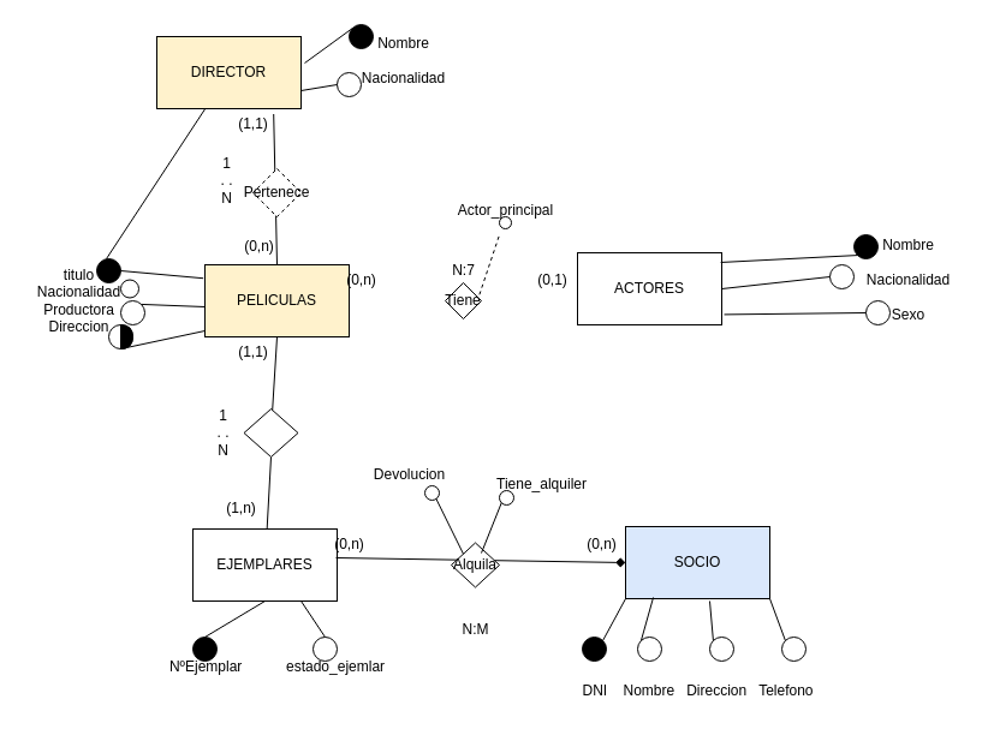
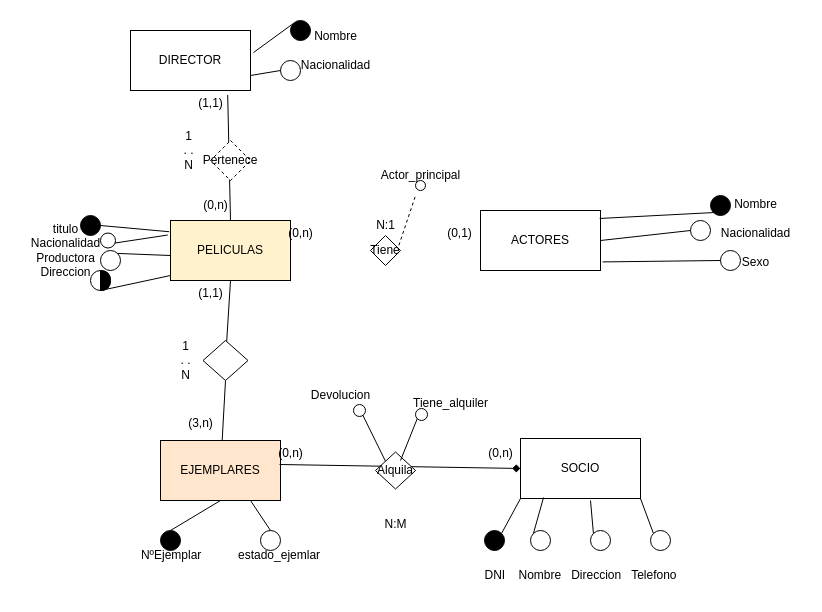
  <mxCell id="0" />
  <mxCell id="1" parent="0" />
  <mxCell id="2" value="PELICULAS" style="whiteSpace=wrap;html=1;fillColor=#fff2cc;" vertex="1" parent="1"><mxGeometry x="170" y="220" width="120" height="60" as="geometry" /></mxCell>
- <mxCell id="3" value="DIRECTOR" style="whiteSpace=wrap;html=1;fillColor=#fff2cc;" vertex="1" parent="1"><mxGeometry x="130" y="30" width="120" height="60" as="geometry" /></mxCell>
- <mxCell id="4" value="EJEMPLARES" style="whiteSpace=wrap;html=1;" vertex="1" parent="1"><mxGeometry x="160" y="440" width="120" height="60" as="geometry" /></mxCell>
- <mxCell id="5" value="SOCIO" style="whiteSpace=wrap;html=1;fillColor=#dae8fc;" vertex="1" parent="1"><mxGeometry x="520" y="438" width="120" height="60" as="geometry" /></mxCell>
+ <mxCell id="3" value="DIRECTOR" style="whiteSpace=wrap;html=1;" vertex="1" parent="1"><mxGeometry x="130" y="30" width="120" height="60" as="geometry" /></mxCell>
+ <mxCell id="4" value="EJEMPLARES" style="whiteSpace=wrap;html=1;fillColor=#ffe6cc;" vertex="1" parent="1"><mxGeometry x="160" y="440" width="120" height="60" as="geometry" /></mxCell>
+ <mxCell id="5" value="SOCIO" style="whiteSpace=wrap;html=1;" vertex="1" parent="1"><mxGeometry x="520" y="438" width="120" height="60" as="geometry" /></mxCell>
  <mxCell id="6" value="ACTORES" style="whiteSpace=wrap;html=1;" vertex="1" parent="1"><mxGeometry x="480" y="210" width="120" height="60" as="geometry" /></mxCell>
  <mxCell id="7" value="titulo&lt;div&gt;Nacionalidad&lt;/div&gt;&lt;div&gt;Productora&lt;/div&gt;&lt;div&gt;Direccion&lt;/div&gt;" style="text;html=1;align=center;verticalAlign=middle;resizable=0;points=[];autosize=1;strokeColor=none;fillColor=none;" vertex="1" parent="1"><mxGeometry y="215" width="90" height="70" as="geometry" x="20" /></mxCell>
- <mxCell id="8" value="" style="endArrow=none;html=1;rounded=0;" edge="1" parent="1" source="7" target="3"><mxGeometry width="50" height="50" relative="1" as="geometry"><mxPoint x="80" y="300" as="sourcePoint" /><mxPoint x="130" y="250" as="targetPoint" /></mxGeometry></mxCell>
+ <mxCell id="8" value="" style="endArrow=none;html=1;rounded=0;entryX=-0.023;entryY=0.242;entryDx=0;entryDy=0;entryPerimeter=0;" edge="1" parent="1" source="7" target="2"><mxGeometry width="50" height="50" relative="1" as="geometry"><mxPoint x="80" y="300" as="sourcePoint" /><mxPoint x="130" y="250" as="targetPoint" /></mxGeometry></mxCell>
  <mxCell id="9" value="" style="ellipse;whiteSpace=wrap;html=1;aspect=fixed;strokeColor=#000000;fillColor=#000000;" vertex="1" parent="1"><mxGeometry x="80" y="215" width="20" height="20" as="geometry" /></mxCell>
  <mxCell id="10" value="" style="ellipse;whiteSpace=wrap;html=1;aspect=fixed;" vertex="1" parent="1"><mxGeometry x="100" y="232.5" width="15" height="15" as="geometry" /></mxCell>
  <mxCell id="11" value="" style="ellipse;whiteSpace=wrap;html=1;aspect=fixed;" vertex="1" parent="1"><mxGeometry x="100" y="250" width="20" height="20" as="geometry" /></mxCell>
  <mxCell id="12" value="" style="ellipse;whiteSpace=wrap;html=1;aspect=fixed;" vertex="1" parent="1"><mxGeometry x="90" y="270" width="20" height="20" as="geometry" /></mxCell>
  <mxCell id="13" value="" style="endArrow=none;html=1;rounded=0;entryX=-0.011;entryY=0.187;entryDx=0;entryDy=0;entryPerimeter=0;exitX=1;exitY=0.5;exitDx=0;exitDy=0;" edge="1" parent="1" source="9" target="2"><mxGeometry width="50" height="50" relative="1" as="geometry"><mxPoint x="120" y="253" as="sourcePoint" /><mxPoint x="177" y="245" as="targetPoint" /></mxGeometry></mxCell>
  <mxCell id="14" value="" style="endArrow=none;html=1;rounded=0;exitX=1;exitY=0;exitDx=0;exitDy=0;" edge="1" parent="1" source="11"><mxGeometry width="50" height="50" relative="1" as="geometry"><mxPoint x="130" y="263" as="sourcePoint" /><mxPoint x="170" y="255" as="targetPoint" /></mxGeometry></mxCell>
  <mxCell id="15" value="" style="endArrow=none;html=1;rounded=0;exitX=0.5;exitY=1;exitDx=0;exitDy=0;" edge="1" parent="1" source="12"><mxGeometry width="50" height="50" relative="1" as="geometry"><mxPoint x="150" y="283" as="sourcePoint" /><mxPoint x="170" y="275" as="targetPoint" /></mxGeometry></mxCell>
  <mxCell id="16" value="" style="shape=or;whiteSpace=wrap;html=1;fillColor=#000000;" vertex="1" parent="1"><mxGeometry x="100" y="270" width="10" height="20" as="geometry" /></mxCell>
  <mxCell id="17" value="Nombre&lt;div&gt;&lt;span style=&quot;background-color: initial;&quot;&gt;&lt;br&gt;&lt;/span&gt;&lt;/div&gt;&lt;div&gt;&lt;span style=&quot;background-color: initial;&quot;&gt;Nacionalidad&lt;/span&gt;&lt;/div&gt;&lt;div&gt;&lt;br&gt;&lt;div&gt;Sexo&lt;/div&gt;&lt;/div&gt;&lt;div&gt;&lt;br&gt;&lt;/div&gt;" style="text;html=1;align=center;verticalAlign=middle;resizable=0;points=[];autosize=1;strokeColor=none;fillColor=none;" vertex="1" parent="1"><mxGeometry x="710" y="190" width="90" height="100" as="geometry" /></mxCell>
  <mxCell id="18" value="" style="endArrow=none;html=1;rounded=0;exitX=0.993;exitY=0.133;exitDx=0;exitDy=0;exitPerimeter=0;entryX=0;entryY=1;entryDx=0;entryDy=0;" edge="1" parent="1" source="6" target="19"><mxGeometry width="50" height="50" relative="1" as="geometry"><mxPoint x="590" y="330" as="sourcePoint" /><mxPoint x="660" y="218" as="targetPoint" /></mxGeometry></mxCell>
  <mxCell id="19" value="" style="ellipse;whiteSpace=wrap;html=1;aspect=fixed;fillColor=#000000;" vertex="1" parent="1"><mxGeometry x="710" y="195" width="20" height="20" as="geometry" /></mxCell>
  <mxCell id="20" value="" style="ellipse;whiteSpace=wrap;html=1;aspect=fixed;" vertex="1" parent="1"><mxGeometry x="690" y="220" width="20" height="20" as="geometry" /></mxCell>
  <mxCell id="21" value="" style="ellipse;whiteSpace=wrap;html=1;aspect=fixed;" vertex="1" parent="1"><mxGeometry x="720" y="250" width="20" height="20" as="geometry" /></mxCell>
  <mxCell id="22" value="" style="endArrow=none;html=1;rounded=0;exitX=1;exitY=0.5;exitDx=0;exitDy=0;entryX=0;entryY=0.5;entryDx=0;entryDy=0;" edge="1" parent="1" source="6" target="20"><mxGeometry width="50" height="50" relative="1" as="geometry"><mxPoint x="609" y="228" as="sourcePoint" /><mxPoint x="723" y="222" as="targetPoint" /></mxGeometry></mxCell>
  <mxCell id="23" value="" style="endArrow=none;html=1;rounded=0;exitX=1.017;exitY=0.857;exitDx=0;exitDy=0;exitPerimeter=0;entryX=0;entryY=0.5;entryDx=0;entryDy=0;" edge="1" parent="1" source="6" target="21"><mxGeometry width="50" height="50" relative="1" as="geometry"><mxPoint x="619" y="238" as="sourcePoint" /><mxPoint x="733" y="232" as="targetPoint" /></mxGeometry></mxCell>
  <mxCell id="24" value="Tiene" style="rhombus;whiteSpace=wrap;html=1;" vertex="1" parent="1"><mxGeometry x="370" y="235" width="30" height="30" as="geometry" /></mxCell>
  <mxCell id="25" value="" style="endArrow=none;html=1;rounded=0;exitX=0.947;exitY=0.327;exitDx=0;exitDy=0;exitPerimeter=0;entryX=0.455;entryY=1.122;entryDx=0;entryDy=0;entryPerimeter=0;dashed=1;" edge="1" parent="1" source="24" target="27"><mxGeometry width="50" height="50" relative="1" as="geometry"><mxPoint x="410" y="260" as="sourcePoint" /><mxPoint x="410" y="220" as="targetPoint" /></mxGeometry></mxCell>
  <mxCell id="26" value="" style="ellipse;whiteSpace=wrap;html=1;aspect=fixed;" vertex="1" parent="1"><mxGeometry x="415" y="180" width="10" height="10" as="geometry" /></mxCell>
  <mxCell id="27" value="Actor_principal" style="text;html=1;align=center;verticalAlign=middle;resizable=0;points=[];autosize=1;strokeColor=none;fillColor=none;" vertex="1" parent="1"><mxGeometry x="370" y="160" width="100" height="30" as="geometry" /></mxCell>
  <mxCell id="28" value="(0,n)" style="text;html=1;align=center;verticalAlign=middle;resizable=0;points=[];autosize=1;strokeColor=none;fillColor=none;" vertex="1" parent="1"><mxGeometry x="275" y="218" width="50" height="30" as="geometry" /></mxCell>
  <mxCell id="29" value="(0,1)" style="text;html=1;align=center;verticalAlign=middle;resizable=0;points=[];autosize=1;strokeColor=none;fillColor=none;" vertex="1" parent="1"><mxGeometry x="434" y="218" width="50" height="30" as="geometry" /></mxCell>
- <mxCell id="30" value="N:7" style="text;html=1;align=center;verticalAlign=middle;resizable=0;points=[];autosize=1;strokeColor=none;fillColor=none;" vertex="1" parent="1"><mxGeometry x="365" y="210" width="40" height="30" as="geometry" /></mxCell>
+ <mxCell id="30" value="N:1" style="text;html=1;align=center;verticalAlign=middle;resizable=0;points=[];autosize=1;strokeColor=none;fillColor=none;" vertex="1" parent="1"><mxGeometry x="365" y="210" width="40" height="30" as="geometry" /></mxCell>
  <mxCell id="31" value="Nombre&lt;div&gt;&lt;br&gt;&lt;/div&gt;&lt;div&gt;Nacionalidad&lt;/div&gt;" style="text;html=1;align=center;verticalAlign=middle;resizable=0;points=[];autosize=1;strokeColor=none;fillColor=none;" vertex="1" parent="1"><mxGeometry x="290" y="20" width="90" height="60" as="geometry" /></mxCell>
  <mxCell id="32" value="" style="ellipse;whiteSpace=wrap;html=1;aspect=fixed;fillColor=#000000;" vertex="1" parent="1"><mxGeometry x="290" y="20" width="20" height="20" as="geometry" /></mxCell>
  <mxCell id="33" value="" style="ellipse;whiteSpace=wrap;html=1;aspect=fixed;" vertex="1" parent="1"><mxGeometry x="280" y="60" width="20" height="20" as="geometry" /></mxCell>
  <mxCell id="34" value="" style="endArrow=none;html=1;rounded=0;exitX=1;exitY=0.75;exitDx=0;exitDy=0;entryX=0;entryY=0.5;entryDx=0;entryDy=0;" edge="1" parent="1" source="3" target="33"><mxGeometry width="50" height="50" relative="1" as="geometry"><mxPoint x="340" y="230" as="sourcePoint" /><mxPoint x="390" y="180" as="targetPoint" /></mxGeometry></mxCell>
  <mxCell id="35" value="" style="endArrow=none;html=1;rounded=0;exitX=1.025;exitY=0.367;exitDx=0;exitDy=0;entryX=0;entryY=0;entryDx=0;entryDy=0;exitPerimeter=0;" edge="1" parent="1" source="3" target="32"><mxGeometry width="50" height="50" relative="1" as="geometry"><mxPoint x="260" y="85" as="sourcePoint" /><mxPoint x="290" y="80" as="targetPoint" /></mxGeometry></mxCell>
  <mxCell id="36" value="" style="endArrow=none;html=1;rounded=0;entryX=0.81;entryY=1.075;entryDx=0;entryDy=0;entryPerimeter=0;exitX=0.5;exitY=0;exitDx=0;exitDy=0;" edge="1" parent="1" source="2" target="3"><mxGeometry width="50" height="50" relative="1" as="geometry"><mxPoint x="340" y="270" as="sourcePoint" /><mxPoint x="390" y="220" as="targetPoint" /></mxGeometry></mxCell>
  <mxCell id="37" value="Pertenece" style="rhombus;whiteSpace=wrap;html=1;dashed=1;" vertex="1" parent="1"><mxGeometry x="210" y="140" width="40" height="40" as="geometry" /></mxCell>
  <mxCell id="38" value="(0,n)" style="text;html=1;align=center;verticalAlign=middle;resizable=0;points=[];autosize=1;strokeColor=none;fillColor=none;" vertex="1" parent="1"><mxGeometry x="190" y="190" width="50" height="30" as="geometry" /></mxCell>
  <mxCell id="39" value="(1,1)" style="text;html=1;align=center;verticalAlign=middle;resizable=0;points=[];autosize=1;strokeColor=none;fillColor=none;" vertex="1" parent="1"><mxGeometry x="185" y="88" width="50" height="30" as="geometry" /></mxCell>
  <mxCell id="40" value="1&lt;div&gt;. .&lt;/div&gt;&lt;div&gt;N&lt;/div&gt;" style="text;html=1;align=center;verticalAlign=middle;resizable=0;points=[];autosize=1;strokeColor=none;fillColor=none;" vertex="1" parent="1"><mxGeometry x="172.5" y="120" width="30" height="60" as="geometry" /></mxCell>
  <mxCell id="41" value="NºEjemplar&amp;nbsp; &amp;nbsp; &amp;nbsp; &amp;nbsp; &amp;nbsp; &amp;nbsp;estado_ejemlar" style="text;html=1;align=center;verticalAlign=middle;resizable=0;points=[];autosize=1;strokeColor=none;fillColor=none;" vertex="1" parent="1"><mxGeometry x="130" y="540" width="200" height="30" as="geometry" /></mxCell>
  <mxCell id="42" value="" style="ellipse;whiteSpace=wrap;html=1;aspect=fixed;fillColor=#000000;" vertex="1" parent="1"><mxGeometry x="160" y="530" width="20" height="20" as="geometry" /></mxCell>
  <mxCell id="43" value="" style="ellipse;whiteSpace=wrap;html=1;aspect=fixed;" vertex="1" parent="1"><mxGeometry x="260" y="530" width="20" height="20" as="geometry" /></mxCell>
  <mxCell id="44" value="" style="endArrow=none;html=1;rounded=0;entryX=0.5;entryY=1;entryDx=0;entryDy=0;exitX=0.5;exitY=0;exitDx=0;exitDy=0;" edge="1" parent="1" source="42" target="4"><mxGeometry width="50" height="50" relative="1" as="geometry"><mxPoint x="390" y="550" as="sourcePoint" /><mxPoint x="440" y="500" as="targetPoint" /></mxGeometry></mxCell>
  <mxCell id="45" value="" style="endArrow=none;html=1;rounded=0;entryX=0.75;entryY=1;entryDx=0;entryDy=0;exitX=0.5;exitY=0;exitDx=0;exitDy=0;" edge="1" parent="1" source="43" target="4"><mxGeometry width="50" height="50" relative="1" as="geometry"><mxPoint x="180" y="540" as="sourcePoint" /><mxPoint x="230" y="510" as="targetPoint" /></mxGeometry></mxCell>
  <mxCell id="46" value="" style="endArrow=none;html=1;rounded=0;entryX=0.5;entryY=1;entryDx=0;entryDy=0;" edge="1" parent="1" source="48" target="2"><mxGeometry width="50" height="50" relative="1" as="geometry"><mxPoint x="350" y="530" as="sourcePoint" /><mxPoint x="400" y="480" as="targetPoint" /></mxGeometry></mxCell>
  <mxCell id="47" value="" style="endArrow=none;html=1;rounded=0;entryX=0.5;entryY=1;entryDx=0;entryDy=0;" edge="1" parent="1" source="4" target="48"><mxGeometry width="50" height="50" relative="1" as="geometry"><mxPoint x="222" y="440" as="sourcePoint" /><mxPoint x="230" y="280" as="targetPoint" /></mxGeometry></mxCell>
  <mxCell id="48" value="" style="rhombus;whiteSpace=wrap;html=1;" vertex="1" parent="1"><mxGeometry x="202.5" y="340" width="45" height="40" as="geometry" /></mxCell>
- <mxCell id="49" value="(1,n)" style="text;html=1;align=center;verticalAlign=middle;resizable=0;points=[];autosize=1;strokeColor=none;fillColor=none;" vertex="1" parent="1"><mxGeometry x="175" y="408" width="50" height="30" as="geometry" /></mxCell>
+ <mxCell id="49" value="(3,n)" style="text;html=1;align=center;verticalAlign=middle;resizable=0;points=[];autosize=1;strokeColor=none;fillColor=none;" vertex="1" parent="1"><mxGeometry x="175" y="408" width="50" height="30" as="geometry" /></mxCell>
  <mxCell id="50" value="(1,1)" style="text;html=1;align=center;verticalAlign=middle;resizable=0;points=[];autosize=1;strokeColor=none;fillColor=none;" vertex="1" parent="1"><mxGeometry x="185" y="278" width="50" height="30" as="geometry" /></mxCell>
  <mxCell id="51" value="1&lt;div&gt;. .&lt;br&gt;N&lt;/div&gt;" style="text;html=1;align=center;verticalAlign=middle;resizable=0;points=[];autosize=1;strokeColor=none;fillColor=none;" vertex="1" parent="1"><mxGeometry x="170" y="330" width="30" height="60" as="geometry" /></mxCell>
  <mxCell id="52" value="DNI&amp;nbsp; &amp;nbsp; Nombre&amp;nbsp; &amp;nbsp;Direccion&amp;nbsp; &amp;nbsp;Telefono" style="text;html=1;align=center;verticalAlign=middle;resizable=0;points=[];autosize=1;strokeColor=none;fillColor=none;" vertex="1" parent="1"><mxGeometry x="470" y="560" width="220" height="30" as="geometry" /></mxCell>
  <mxCell id="53" value="" style="ellipse;whiteSpace=wrap;html=1;aspect=fixed;fillColor=#000000;" vertex="1" parent="1"><mxGeometry x="484" y="530" width="20" height="20" as="geometry" /></mxCell>
  <mxCell id="54" value="" style="ellipse;whiteSpace=wrap;html=1;aspect=fixed;" vertex="1" parent="1"><mxGeometry x="530" y="530" width="20" height="20" as="geometry" /></mxCell>
  <mxCell id="55" value="" style="ellipse;whiteSpace=wrap;html=1;aspect=fixed;" vertex="1" parent="1"><mxGeometry x="590" y="530" width="20" height="20" as="geometry" /></mxCell>
  <mxCell id="56" value="" style="ellipse;whiteSpace=wrap;html=1;aspect=fixed;" vertex="1" parent="1"><mxGeometry x="650" y="530" width="20" height="20" as="geometry" /></mxCell>
  <mxCell id="57" value="" style="endArrow=none;html=1;rounded=0;entryX=0;entryY=1;entryDx=0;entryDy=0;exitX=1;exitY=0;exitDx=0;exitDy=0;" edge="1" parent="1" source="53" target="5"><mxGeometry width="50" height="50" relative="1" as="geometry"><mxPoint x="350" y="530" as="sourcePoint" /><mxPoint x="400" y="480" as="targetPoint" /></mxGeometry></mxCell>
  <mxCell id="58" value="" style="endArrow=none;html=1;rounded=0;entryX=0.192;entryY=0.983;entryDx=0;entryDy=0;exitX=0;exitY=0;exitDx=0;exitDy=0;entryPerimeter=0;" edge="1" parent="1" source="54" target="5"><mxGeometry width="50" height="50" relative="1" as="geometry"><mxPoint x="511" y="543" as="sourcePoint" /><mxPoint x="530" y="508" as="targetPoint" /></mxGeometry></mxCell>
  <mxCell id="59" value="" style="endArrow=none;html=1;rounded=0;exitX=0;exitY=0;exitDx=0;exitDy=0;" edge="1" parent="1" source="55"><mxGeometry width="50" height="50" relative="1" as="geometry"><mxPoint x="521" y="553" as="sourcePoint" /><mxPoint x="590" y="500" as="targetPoint" /></mxGeometry></mxCell>
  <mxCell id="60" value="" style="endArrow=none;html=1;rounded=0;entryX=1;entryY=1;entryDx=0;entryDy=0;exitX=0;exitY=0;exitDx=0;exitDy=0;" edge="1" parent="1" source="56" target="5"><mxGeometry width="50" height="50" relative="1" as="geometry"><mxPoint x="650" y="520" as="sourcePoint" /><mxPoint x="550" y="528" as="targetPoint" /></mxGeometry></mxCell>
  <mxCell id="61" value="" style="endArrow=diamond;html=1;rounded=0;entryX=0;entryY=0.5;entryDx=0;entryDy=0;exitX=0.992;exitY=0.4;exitDx=0;exitDy=0;exitPerimeter=0;" edge="1" parent="1" source="4" target="5"><mxGeometry width="50" height="50" relative="1" as="geometry"><mxPoint x="350" y="530" as="sourcePoint" /><mxPoint x="400" y="480" as="targetPoint" /></mxGeometry></mxCell>
  <mxCell id="62" value="Alquila" style="rhombus;whiteSpace=wrap;html=1;" vertex="1" parent="1"><mxGeometry x="375" y="451.5" width="40" height="37" as="geometry" /></mxCell>
  <mxCell id="63" value="" style="endArrow=none;html=1;rounded=0;" edge="1" parent="1"><mxGeometry width="50" height="50" relative="1" as="geometry"><mxPoint x="420" y="410" as="sourcePoint" /><mxPoint x="400" y="460" as="targetPoint" /></mxGeometry></mxCell>
  <mxCell id="64" value="Tiene_alquiler&lt;div&gt;&lt;br&gt;&lt;/div&gt;" style="text;html=1;align=center;verticalAlign=middle;resizable=0;points=[];autosize=1;strokeColor=none;fillColor=none;" vertex="1" parent="1"><mxGeometry x="400" y="390" width="100" height="40" as="geometry" /></mxCell>
  <mxCell id="65" value="" style="endArrow=none;html=1;rounded=0;entryX=0;entryY=0;entryDx=0;entryDy=0;" edge="1" parent="1" target="62"><mxGeometry width="50" height="50" relative="1" as="geometry"><mxPoint x="360" y="410" as="sourcePoint" /><mxPoint x="410" y="470" as="targetPoint" /></mxGeometry></mxCell>
  <mxCell id="66" value="Devolucion" style="text;html=1;align=center;verticalAlign=middle;resizable=0;points=[];autosize=1;strokeColor=none;fillColor=none;" vertex="1" parent="1"><mxGeometry x="300" y="380" width="80" height="30" as="geometry" /></mxCell>
  <mxCell id="67" value="" style="ellipse;whiteSpace=wrap;html=1;aspect=fixed;" vertex="1" parent="1"><mxGeometry x="415" y="408" width="12" height="12" as="geometry" /></mxCell>
  <mxCell id="68" value="" style="ellipse;whiteSpace=wrap;html=1;aspect=fixed;" vertex="1" parent="1"><mxGeometry x="353" y="404" width="12" height="12" as="geometry" /></mxCell>
  <mxCell id="69" value="(0,n)" style="text;html=1;align=center;verticalAlign=middle;resizable=0;points=[];autosize=1;strokeColor=none;fillColor=none;" vertex="1" parent="1"><mxGeometry x="265" y="438" width="50" height="30" as="geometry" /></mxCell>
  <mxCell id="70" value="(0,n)" style="text;html=1;align=center;verticalAlign=middle;resizable=0;points=[];autosize=1;strokeColor=none;fillColor=none;" vertex="1" parent="1"><mxGeometry x="475" y="438" width="50" height="30" as="geometry" /></mxCell>
  <mxCell id="71" value="N:M" style="text;html=1;align=center;verticalAlign=middle;resizable=0;points=[];autosize=1;strokeColor=none;fillColor=none;" vertex="1" parent="1"><mxGeometry x="370" y="508.5" width="50" height="30" as="geometry" /></mxCell>
